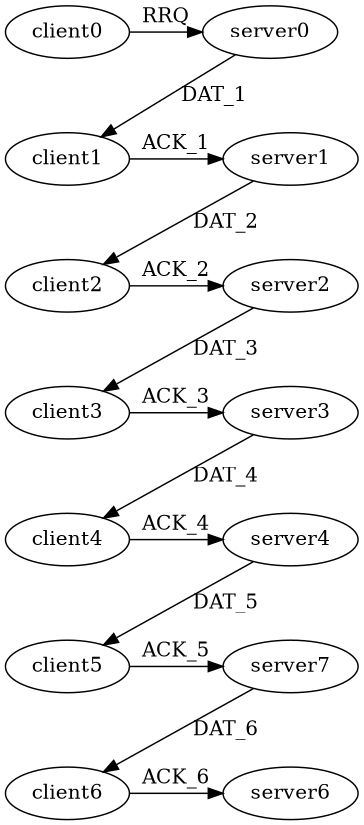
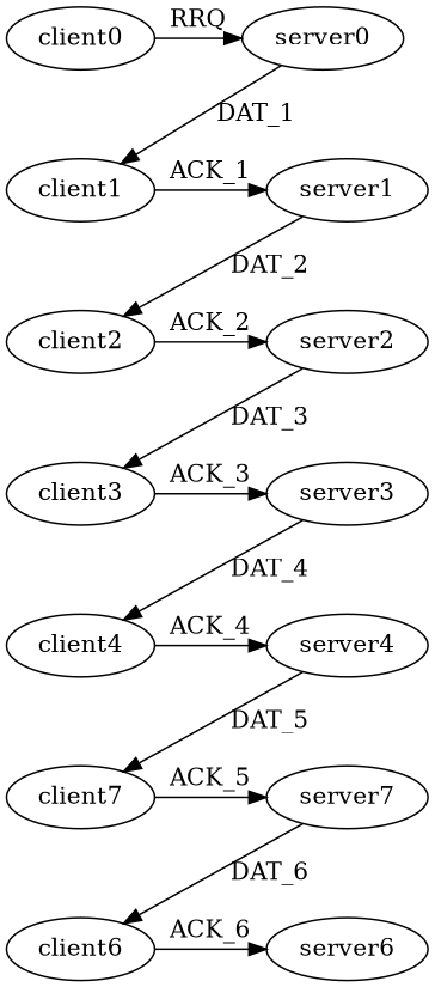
  strict digraph {
    client0
    server0
    client1
    server1
    client2
    server2
    client3
    server3
    client4
    server4
-   client5
+   client5 [label=client7]
    n12 [label=server7]
    client6
    server6
    subgraph sub_1 {
      rank=same
      client0
      server0
    }
    subgraph sub_2 {
      rank=same
      client1
      server1
    }
    subgraph sub_3 {
      rank=same
      client2
      server2
    }
    subgraph sub_4 {
      rank=same
      client3
      server3
    }
    subgraph sub_5 {
      rank=same
      client4
      server4
    }
    subgraph sub_6 {
      rank=same
      client5
      n12
    }
    subgraph sub_7 {
      rank=same
      client6
      server6
    }
    subgraph cluster_8 {
      style=invis
    }
    subgraph cluster_9 {
      style=invis
    }
    client0 -> server0 [label=RRQ]
    client0 -> client1 [style=invis]
    server0 -> client1 [label=DAT_1]
    server0 -> server1 [style=invis]
    client1 -> server1 [label=ACK_1]
    client1 -> client2 [style=invis]
    server1 -> client2 [label=DAT_2]
    server1 -> server2 [style=invis]
    client2 -> server2 [label=ACK_2]
    client2 -> client3 [style=invis]
    server2 -> client3 [label=DAT_3]
    server2 -> server3 [style=invis]
    client3 -> server3 [label=ACK_3]
    client3 -> client4 [style=invis]
    server3 -> client4 [label=DAT_4]
    server3 -> server4 [style=invis]
    client4 -> server4 [label=ACK_4]
    client4 -> client5 [style=invis]
    server4 -> client5 [label=DAT_5]
    server4 -> n12 [style=invis]
    client5 -> n12 [label=ACK_5]
    client5 -> client6 [style=invis]
    n12 -> client6 [label=DAT_6]
    n12 -> server6 [style=invis]
    client6 -> server6 [label=ACK_6]
  }
